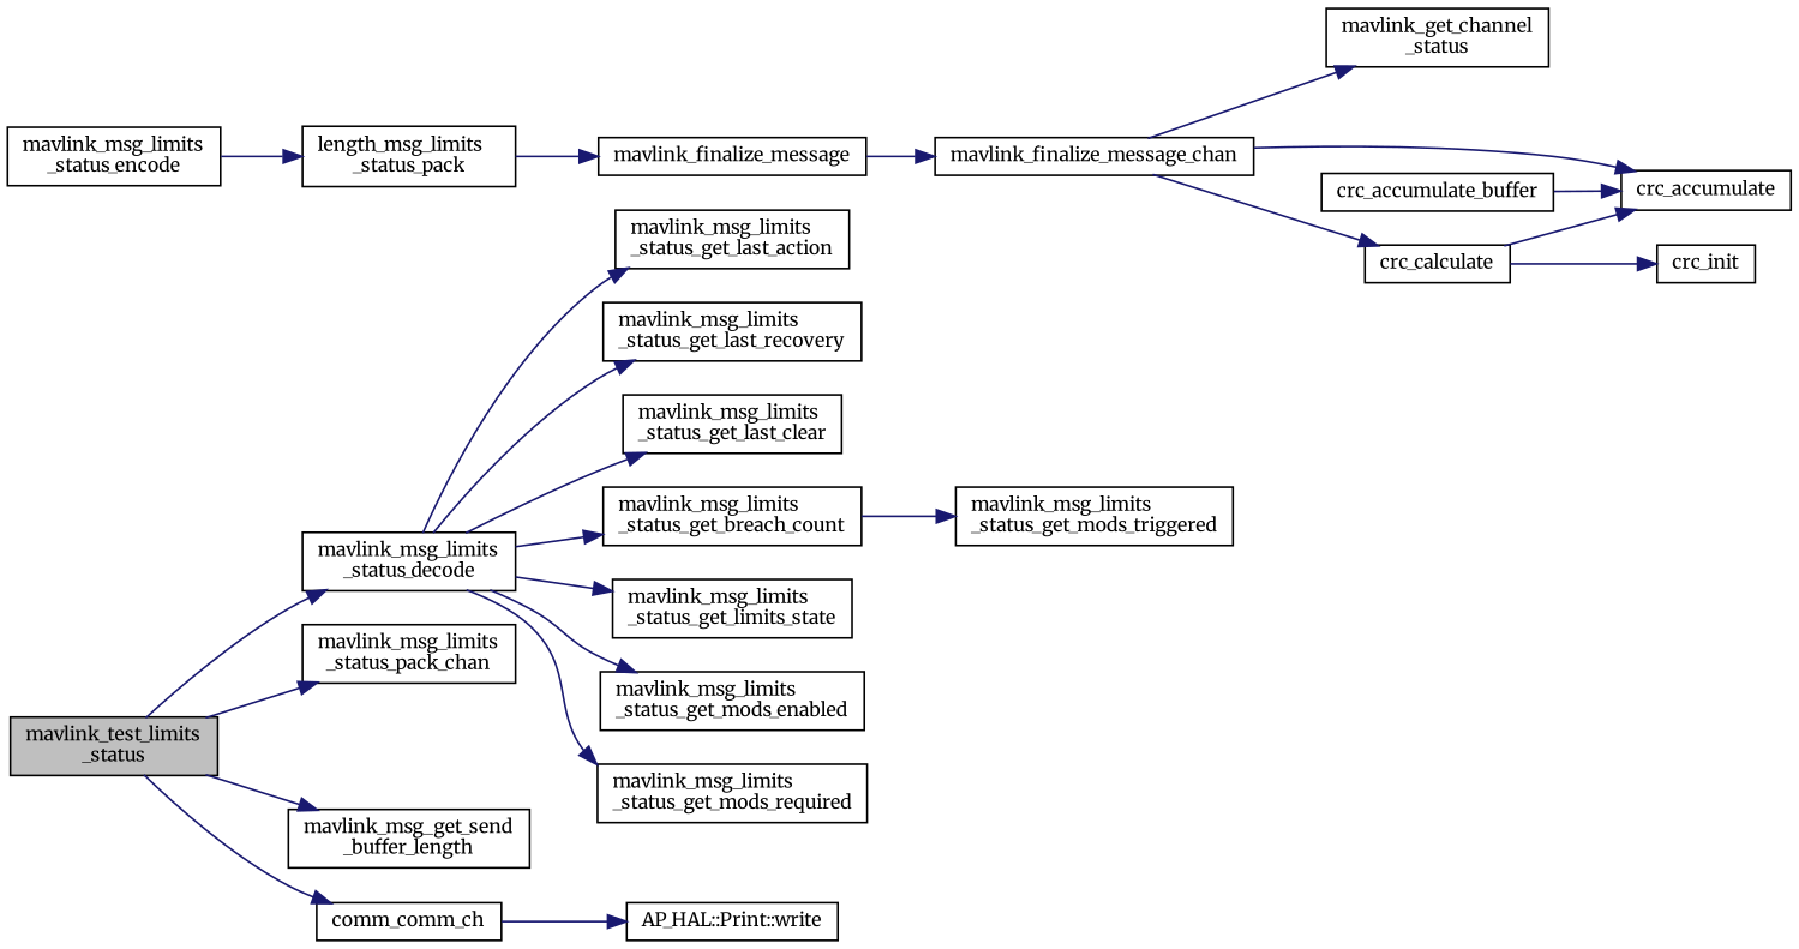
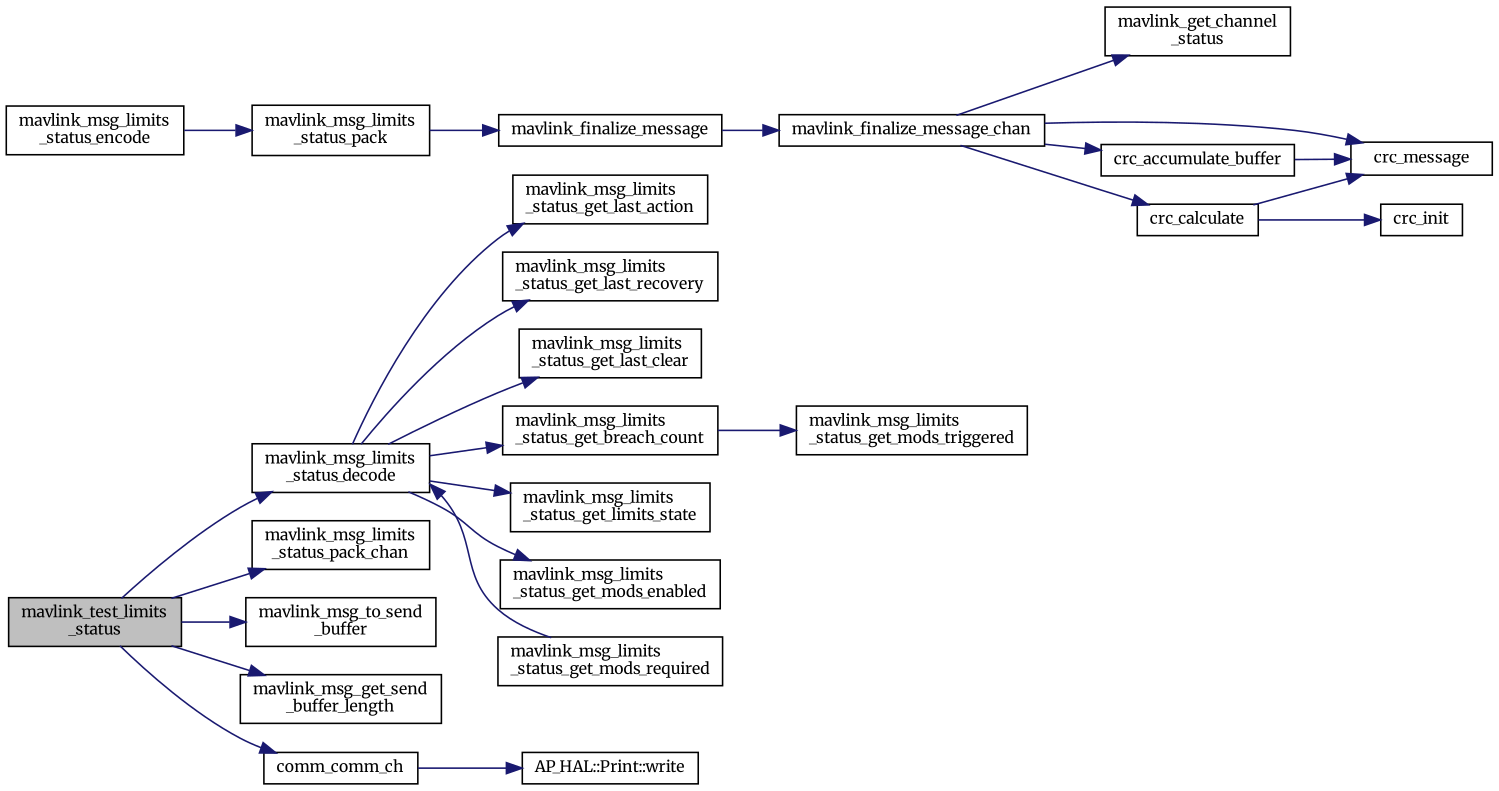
  digraph {
    fontname=Merriweather
    rankdir=LR
    node [color=black fillcolor=white fontname=Merriweather fontsize=10 shape=record style=filled]
    edge [color=midnightblue fontname=Merriweather fontsize=10 labelfontname=Helvetica labelfontsize=10 style=solid]
    n1 [fillcolor=grey75 fontcolor=black height=0.2 label="mavlink_test_limits\l_status" width=0.4]
    n2 [height=0.2 label="mavlink_msg_limits\l_status_decode" width=0.4]
    n3 [height=0.2 label="mavlink_msg_limits\l_status_pack_chan" width=0.4]
+   n4 [height=0.2 label="mavlink_msg_to_send\l_buffer" width=0.4]
    n5 [height=0.2 label="mavlink_msg_get_send\l_buffer_length" width=0.4]
    n6 [height=0.2 label=comm_comm_ch width=0.4]
    n7 [height=0.2 label="mavlink_msg_limits\l_status_encode" width=0.4]
-   n8 [height=0.2 label="length_msg_limits\l_status_pack" width=0.4]
+   n8 [height=0.2 label="mavlink_msg_limits\l_status_pack" width=0.4]
    n9 [height=0.2 label=mavlink_finalize_message width=0.4]
    n10 [height=0.2 label="mavlink_msg_limits\l_status_get_last_action" width=0.4]
    n11 [height=0.2 label="mavlink_msg_limits\l_status_get_last_recovery" width=0.4]
    n12 [height=0.2 label="mavlink_msg_limits\l_status_get_last_clear" width=0.4]
    n13 [height=0.2 label="mavlink_msg_limits\l_status_get_breach_count" width=0.4]
    n14 [height=0.2 label="mavlink_msg_limits\l_status_get_limits_state" width=0.4]
    n15 [height=0.2 label="mavlink_msg_limits\l_status_get_mods_enabled" width=0.4]
    n16 [height=0.2 label="mavlink_msg_limits\l_status_get_mods_required" width=0.4]
    n17 [height=0.2 label="AP_HAL::Print::write" width=0.4]
    n18 [height=0.2 label=mavlink_finalize_message_chan width=0.4]
    n19 [height=0.2 label="mavlink_get_channel\l_status" width=0.4]
    n20 [height=0.2 label=crc_calculate width=0.4]
-   n21 [height=0.2 label=crc_accumulate width=0.4]
+   n21 [height=0.2 label=crc_message width=0.4]
    n22 [height=0.2 label=crc_accumulate_buffer width=0.4]
    n23 [height=0.2 label=crc_init width=0.4]
    n24 [height=0.2 label="mavlink_msg_limits\l_status_get_mods_triggered" width=0.4]
    n1 -> n2
    n1 -> n3
+   n1 -> n4
    n1 -> n5
    n1 -> n6
    n2 -> n10
    n2 -> n11
    n2 -> n12
    n2 -> n13
    n2 -> n14
    n2 -> n15
-   n2 -> n16
+   n16 -> n2
    n6 -> n17
    n7 -> n8
    n8 -> n9
    n9 -> n18
    n13 -> n24
    n18 -> n19
    n18 -> n20
    n18 -> n21
+   n18 -> n22
    n20 -> n21
    n20 -> n23
    n22 -> n21
  }
